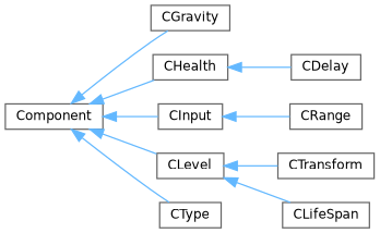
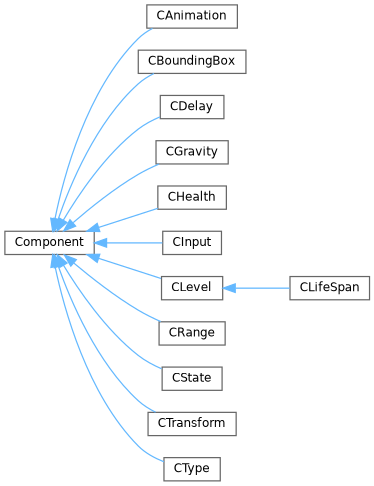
  digraph {
    rankdir=LR
    node [color=grey40 fillcolor=white fontname=Helvetica fontsize=10 shape=box style=filled]
    edge [color=steelblue1 dir=back fontname=Helvetica fontsize=10 labelfontname=Helvetica labelfontsize=10 style=solid]
    n1 [height=0.2 label=Component width=0.4]
+   n2 [height=0.2 label=CAnimation width=0.4]
+   n3 [height=0.2 label=CBoundingBox width=0.4]
    n4 [height=0.2 label=CDelay width=0.4]
    n5 [height=0.2 label=CGravity width=0.4]
    n6 [height=0.2 label=CHealth width=0.4]
    n7 [height=0.2 label=CInput width=0.4]
    n8 [height=0.2 label=CLevel width=0.4]
    n9 [height=0.2 label=CRange width=0.4]
+   n10 [height=0.2 label=CState width=0.4]
    n11 [height=0.2 label=CTransform width=0.4]
    n12 [height=0.2 label=CType width=0.4]
    n13 [height=0.2 label=CLifeSpan width=0.4]
-   n6 -> n4
+   n1 -> n2
+   n1 -> n3
+   n1 -> n4
    n1 -> n5
    n1 -> n6
    n1 -> n7
    n1 -> n8
-   n7 -> n9
-   n8 -> n11
+   n1 -> n9
+   n1 -> n10
+   n1 -> n11
    n1 -> n12
    n8 -> n13
  }
